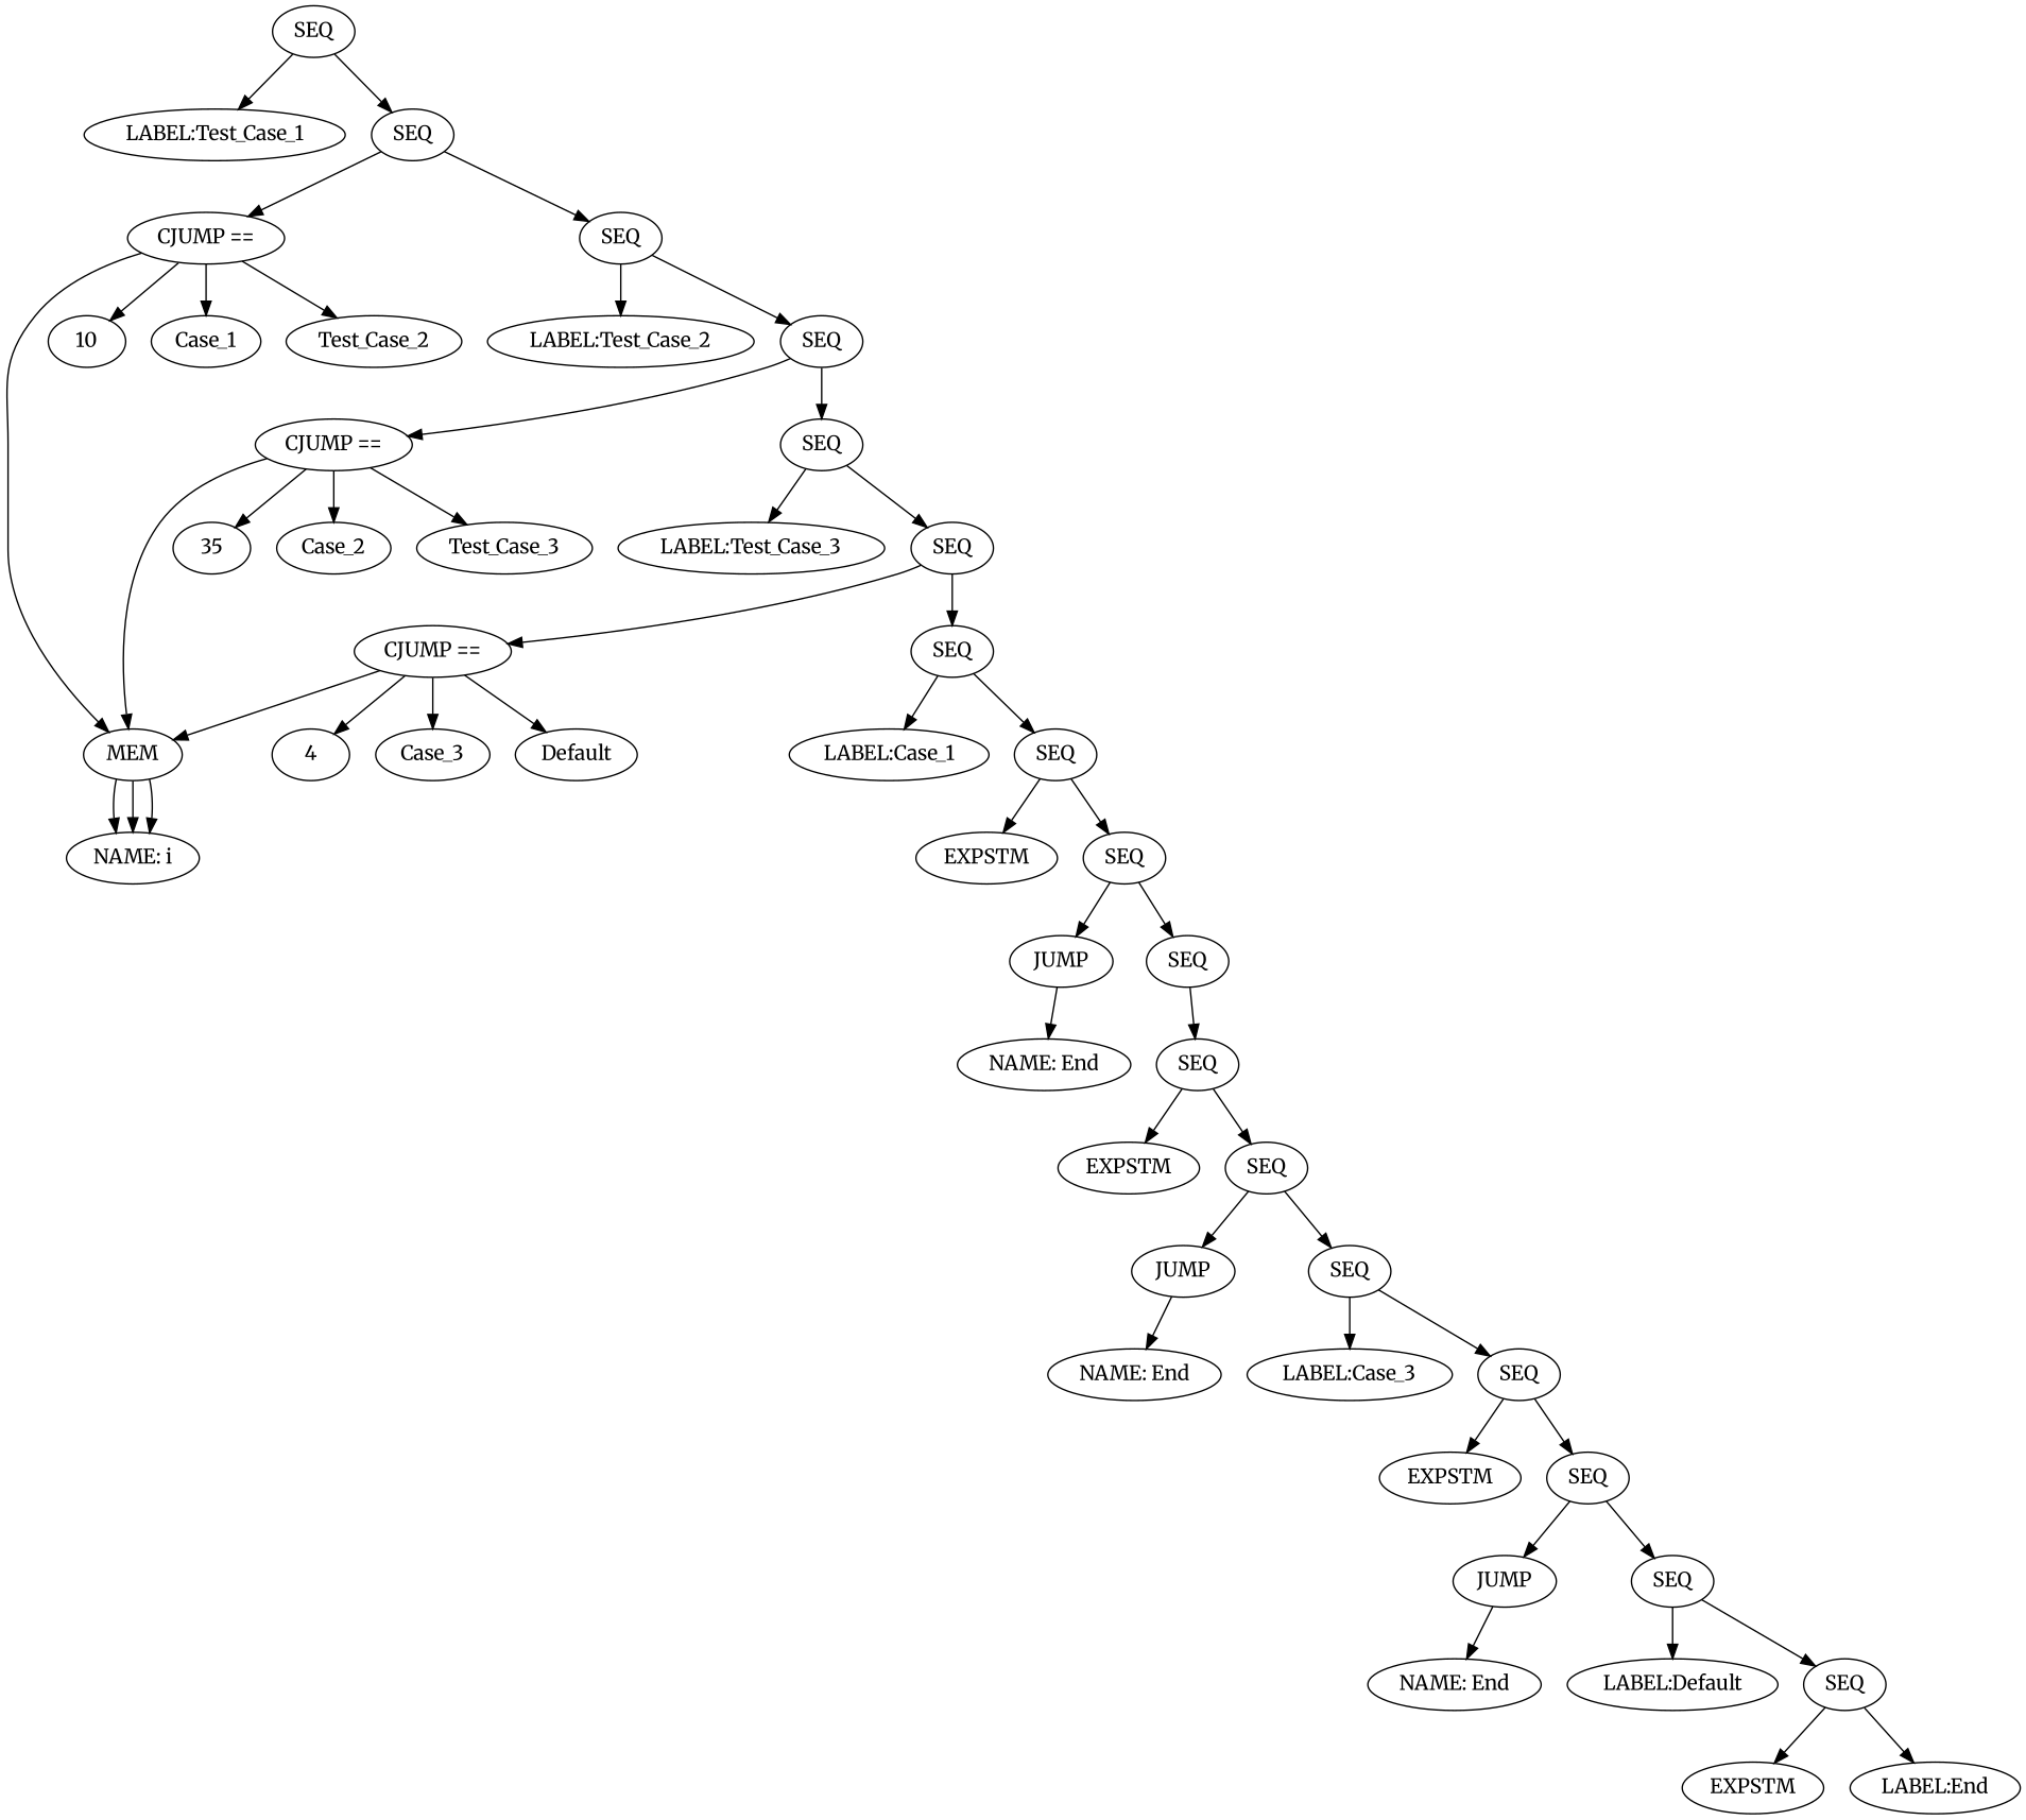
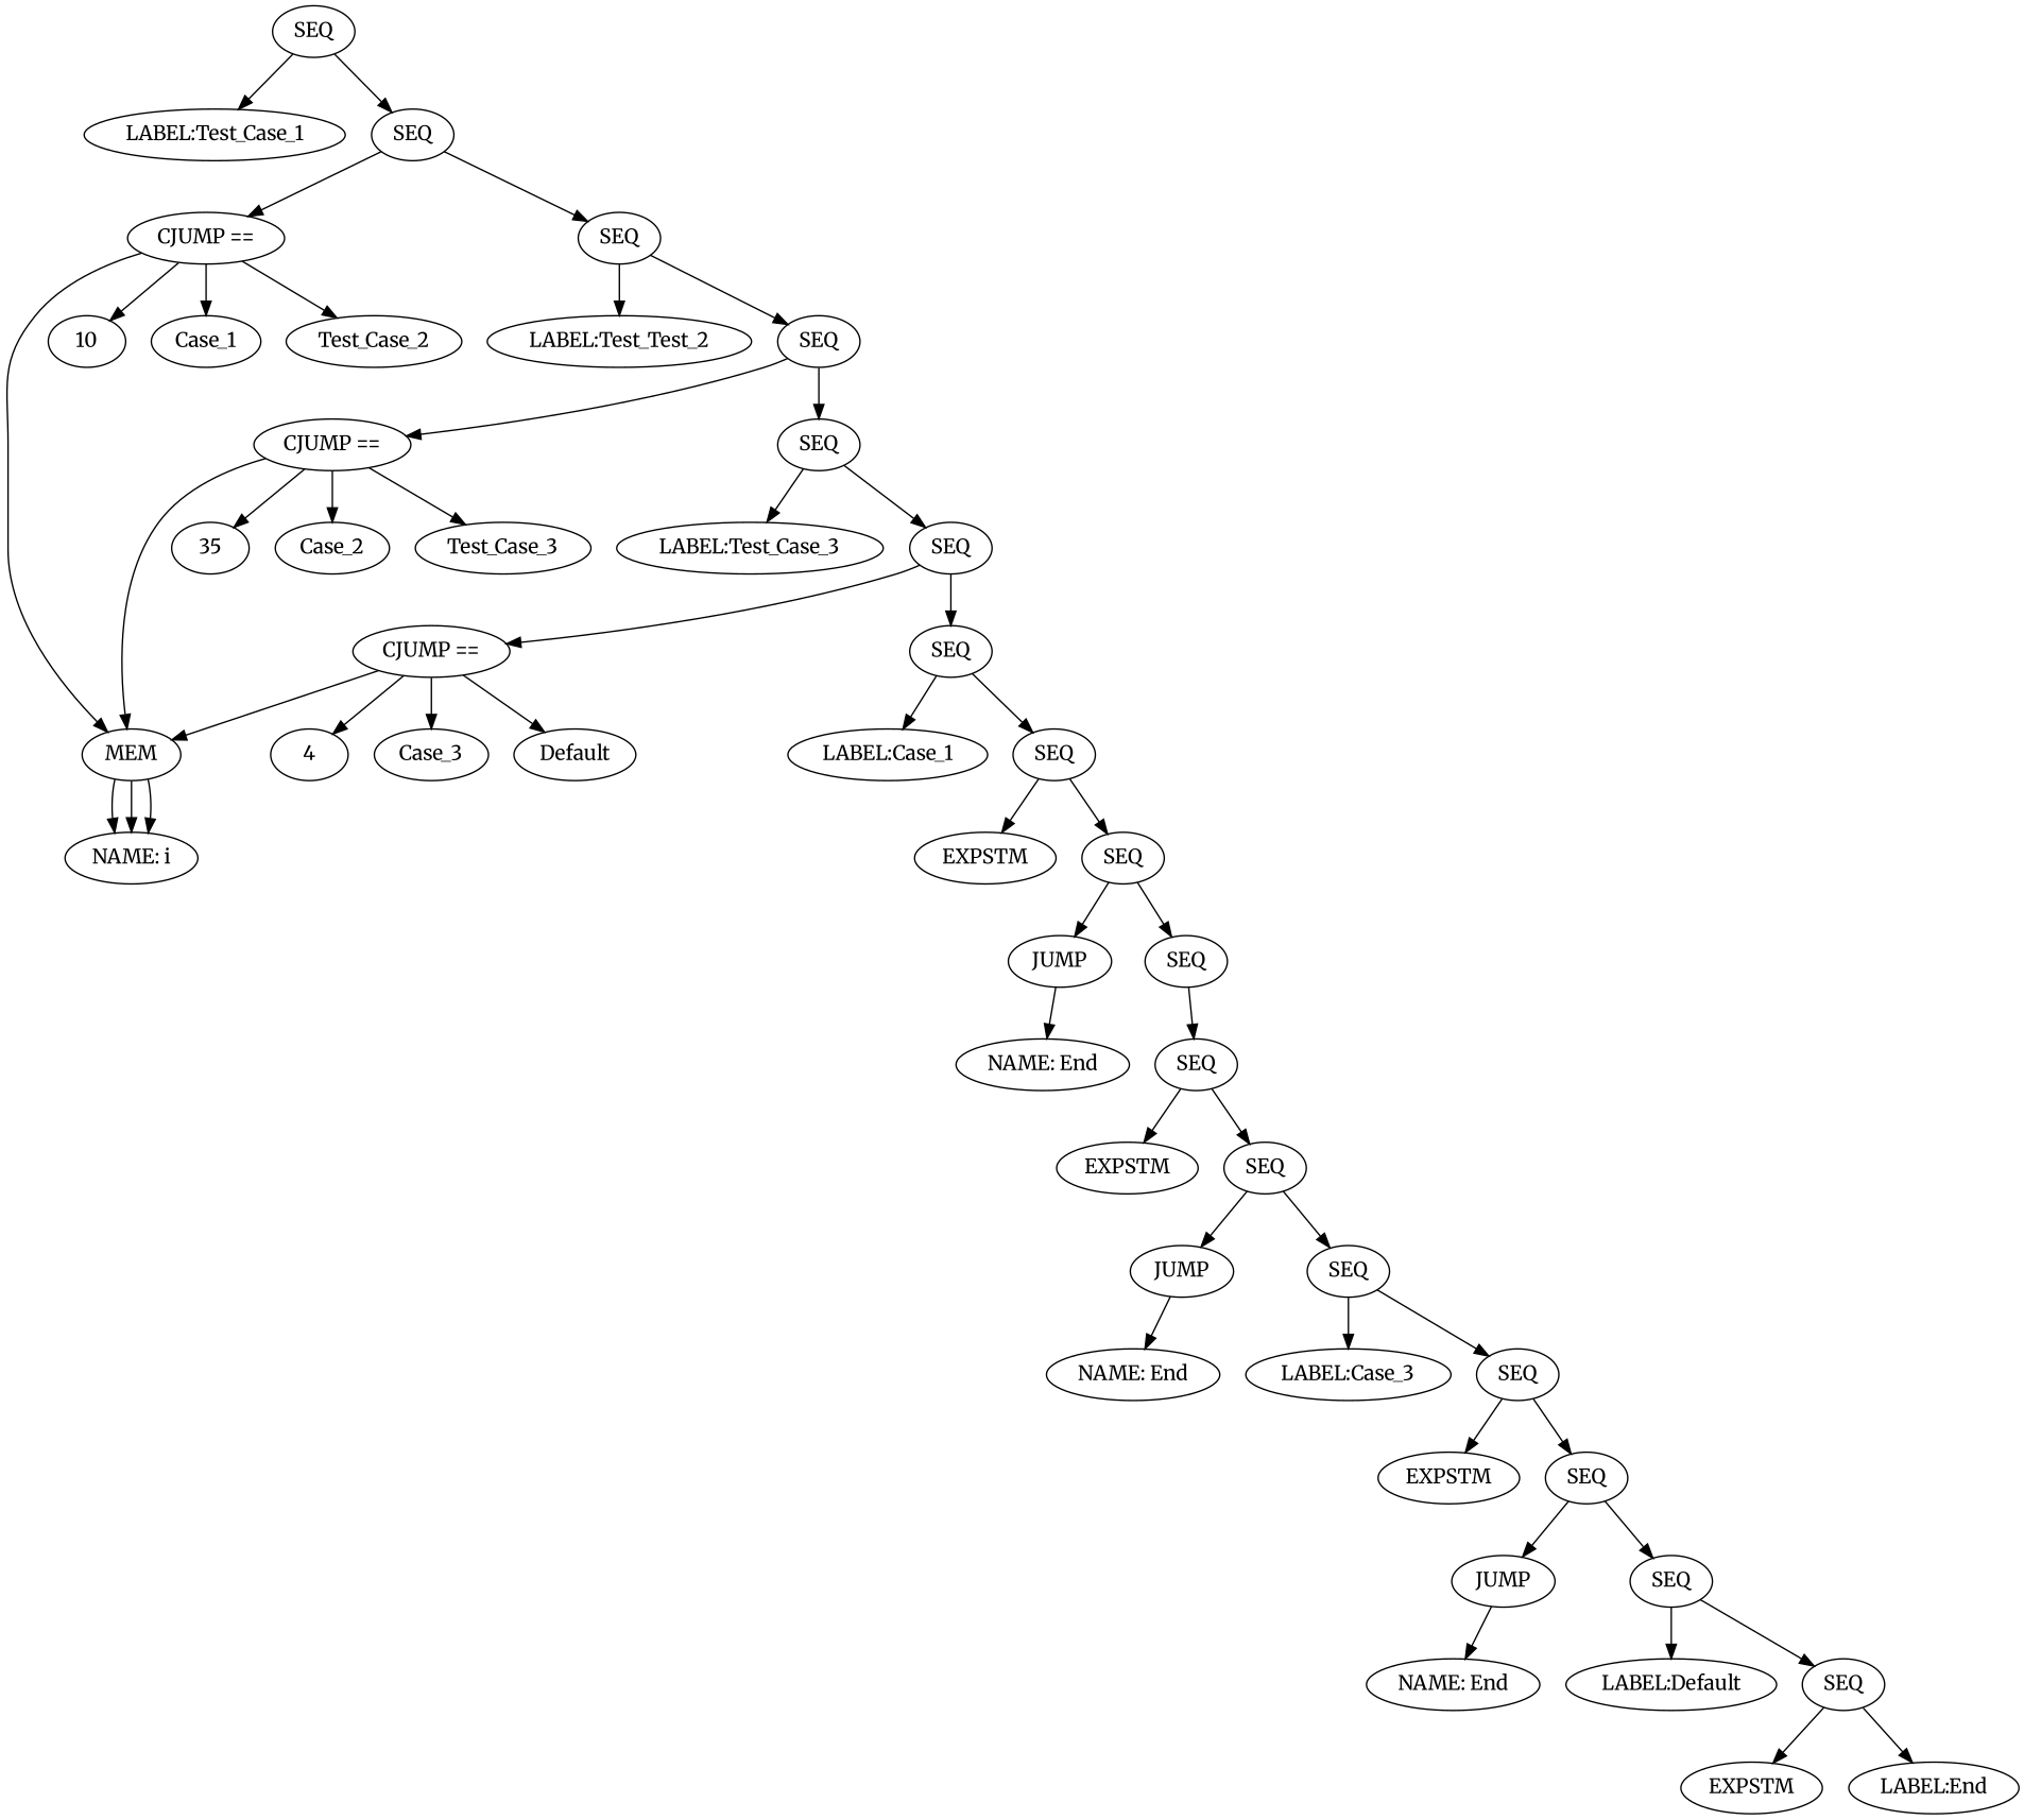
  digraph {
    fontname=Merriweather
    node [fontname=Merriweather shape=ellipse]
    edge [fontname=Merriweather]
    n1 [label=SEQ]
    n2 [label="LABEL:Test_Case_1"]
    n3 [label=SEQ]
    n4 [label="CJUMP =="]
    n5 [label=SEQ]
    n6 [label=MEM]
    n7 [label=10]
    Case_1 [shape=""]
    Test_Case_2 [shape=""]
-   n10 [label="LABEL:Test_Case_2"]
+   n10 [label="LABEL:Test_Test_2"]
    n11 [label=SEQ]
    n12 [label="NAME: i"]
    n13 [label="CJUMP =="]
    n14 [label=SEQ]
    n15 [label=35]
    Case_2 [shape=""]
    Test_Case_3 [shape=""]
    n18 [label="LABEL:Test_Case_3"]
    n19 [label=SEQ]
    n20 [label="CJUMP =="]
    n21 [label=SEQ]
    n22 [label=4]
    Case_3 [shape=""]
    Default [shape=""]
    n25 [label="LABEL:Case_1"]
    n26 [label=SEQ]
    n27 [label=EXPSTM]
    n28 [label=SEQ]
    n29 [label=JUMP]
    n30 [label=SEQ]
    n31 [label="NAME: End"]
    n32 [label=SEQ]
    n33 [label=EXPSTM]
    n34 [label=SEQ]
    n35 [label=JUMP]
    n36 [label=SEQ]
    n37 [label="NAME: End"]
    n38 [label="LABEL:Case_3"]
    n39 [label=SEQ]
    n40 [label=EXPSTM]
    n41 [label=SEQ]
    n42 [label=JUMP]
    n43 [label=SEQ]
    n44 [label="NAME: End"]
    n45 [label="LABEL:Default"]
    n46 [label=SEQ]
    n47 [label=EXPSTM]
    n48 [label="LABEL:End"]
    n1 -> n2
    n1 -> n3
    n3 -> n4
    n3 -> n5
    n4 -> n6
    n4 -> n7
    n4 -> Case_1
    n4 -> Test_Case_2
    n5 -> n10
    n5 -> n11
    n6 -> n12
    n6 -> n12
    n6 -> n12
    n11 -> n13
    n11 -> n14
    n13 -> n6
    n13 -> n15
    n13 -> Case_2
    n13 -> Test_Case_3
    n14 -> n18
    n14 -> n19
    n19 -> n20
    n19 -> n21
    n20 -> n6
    n20 -> n22
    n20 -> Case_3
    n20 -> Default
    n21 -> n25
    n21 -> n26
    n26 -> n27
    n26 -> n28
    n28 -> n29
    n28 -> n30
    n29 -> n31
    n30 -> n32
    n32 -> n33
    n32 -> n34
    n34 -> n35
    n34 -> n36
    n35 -> n37
    n36 -> n38
    n36 -> n39
    n39 -> n40
    n39 -> n41
    n41 -> n42
    n41 -> n43
    n42 -> n44
    n43 -> n45
    n43 -> n46
    n46 -> n47
    n46 -> n48
  }
